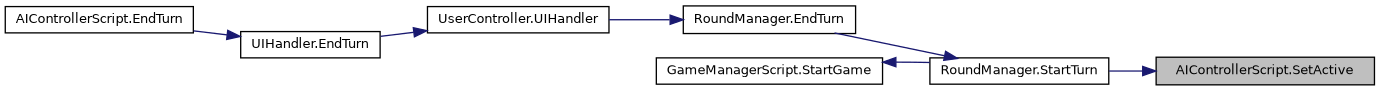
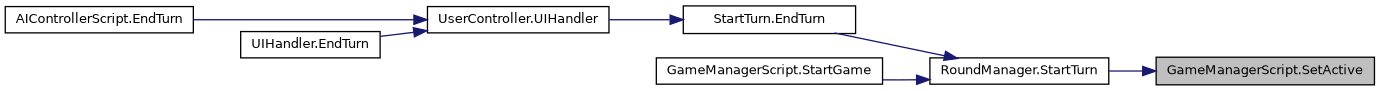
  digraph {
    rankdir=RL
    node [color=black fillcolor=white fontname=Helvetica fontsize=10 shape=record style=filled]
    edge [color=midnightblue dir=back fontname=Helvetica fontsize=10 labelfontname=Helvetica labelfontsize=10 style=solid]
-   n1 [fillcolor=grey75 fontcolor=black height=0.2 label="AIControllerScript.SetActive" width=0.4]
+   n1 [fillcolor=grey75 fontcolor=black height=0.2 label="GameManagerScript.SetActive" width=0.4]
    n2 [height=0.2 label="RoundManager.StartTurn" width=0.4]
-   n3 [height=0.2 label="RoundManager.EndTurn" width=0.4]
+   n3 [height=0.2 label="StartTurn.EndTurn" width=0.4]
    n4 [height=0.2 label="GameManagerScript.StartGame" width=0.4]
    n5 [height=0.2 label="UserController.UIHandler" width=0.4]
    n6 [height=0.2 label="AIControllerScript.EndTurn" width=0.4]
    n7 [height=0.2 label="UIHandler.EndTurn" width=0.4]
    n1 -> n2
    n2 -> n3
-   n4 -> n2
+   n2 -> n4
    n3 -> n5
-   n7 -> n6
+   n5 -> n6
    n5 -> n7
  }
